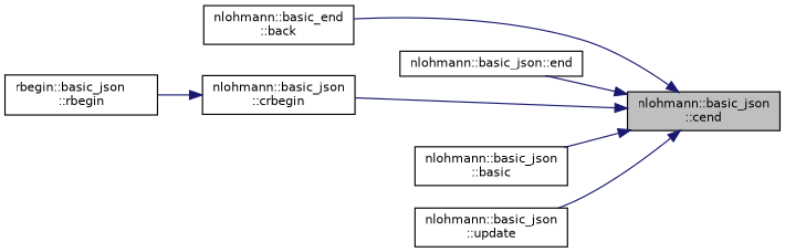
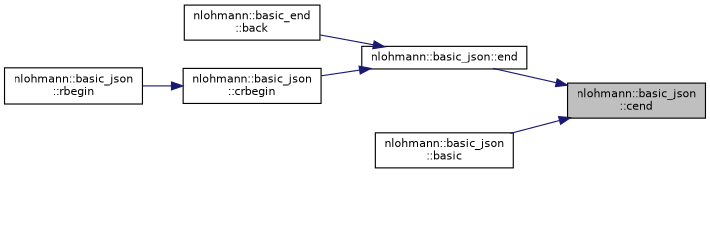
  digraph {
    rankdir=RL
    node [color=black fillcolor=white fontname=Helvetica fontsize=10 shape=record style=filled]
    edge [color=midnightblue dir=back fontname=Helvetica fontsize=10 labelfontname=Helvetica labelfontsize=10 style=solid]
    n1 [fillcolor=grey75 fontcolor=black height=0.2 label="nlohmann::basic_json\l::cend" width=0.4]
    n2 [height=0.2 label="nlohmann::basic_end\l::back" width=0.4]
    n3 [height=0.2 label="nlohmann::basic_json\l::crbegin" width=0.4]
    n4 [height=0.2 label="nlohmann::basic_json::end" width=0.4]
    n5 [height=0.2 label="nlohmann::basic_json\l::basic" width=0.4]
-   n6 [height=0.2 label="nlohmann::basic_json\l::update" width=0.4]
-   n7 [height=0.2 label="rbegin::basic_json\l::rbegin" width=0.4]
-   n1 -> n2
-   n1 -> n3
+   n7 [height=0.2 label="nlohmann::basic_json\l::rbegin" width=0.4]
+   n4 -> n2
+   n4 -> n3
    n1 -> n4
    n1 -> n5
-   n1 -> n6
    n3 -> n7
  }
